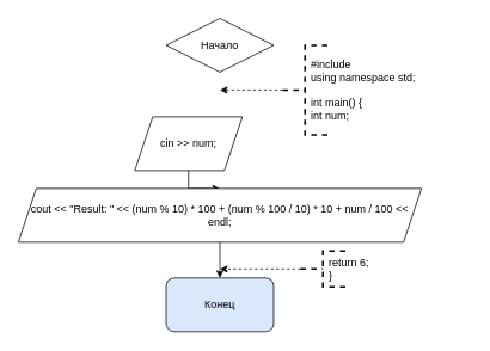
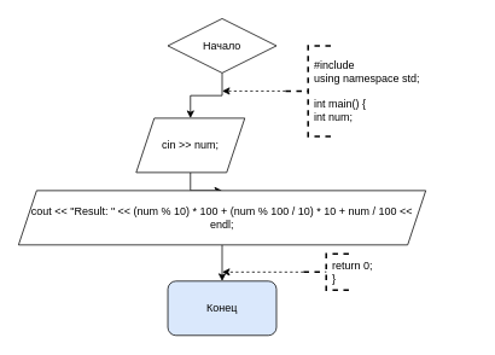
  <mxCell id="0" />
  <mxCell id="1" parent="0" />
+ <mxCell id="2" style="edgeStyle=orthogonalEdgeStyle;rounded=0;orthogonalLoop=1;jettySize=auto;html=1;" edge="1" parent="1" source="3" target="5"><mxGeometry relative="1" as="geometry" /></mxCell>
  <mxCell id="3" value="Начало" style="rhombus;whiteSpace=wrap;html=1;" vertex="1" parent="1"><mxGeometry x="185" y="20" width="120" height="60" as="geometry" /></mxCell>
  <mxCell id="4" style="edgeStyle=orthogonalEdgeStyle;rounded=0;orthogonalLoop=1;jettySize=auto;html=1;" edge="1" parent="1" source="5" target="7"><mxGeometry relative="1" as="geometry" /></mxCell>
  <mxCell id="5" value="cin &amp;gt;&amp;gt; num;" style="shape=parallelogram;perimeter=parallelogramPerimeter;whiteSpace=wrap;html=1;fixedSize=1;" vertex="1" parent="1"><mxGeometry x="150" y="130" width="120" height="60" as="geometry" /></mxCell>
  <mxCell id="6" style="edgeStyle=orthogonalEdgeStyle;rounded=0;orthogonalLoop=1;jettySize=auto;html=1;entryX=0.5;entryY=0;entryDx=0;entryDy=0;" edge="1" parent="1" source="7" target="8"><mxGeometry relative="1" as="geometry" /></mxCell>
  <mxCell id="7" value="cout &amp;lt;&amp;lt; &quot;Result: &quot; &amp;lt;&amp;lt; (num % 10) * 100 + (num % 100 / 10) * 10 + num / 100 &amp;lt;&amp;lt; endl;" style="shape=parallelogram;perimeter=parallelogramPerimeter;whiteSpace=wrap;html=1;fixedSize=1;" vertex="1" parent="1"><mxGeometry x="20" y="210" width="450" height="60" as="geometry" /></mxCell>
  <mxCell id="8" value="Конец" style="rounded=1;whiteSpace=wrap;html=1;fillColor=#dae8fc;" vertex="1" parent="1"><mxGeometry x="185" y="310" width="120" height="60" as="geometry" /></mxCell>
  <mxCell id="9" style="edgeStyle=orthogonalEdgeStyle;rounded=0;orthogonalLoop=1;jettySize=auto;html=1;dashed=1;" edge="1" parent="1" source="10"><mxGeometry relative="1" as="geometry"><mxPoint x="245" y="100" as="targetPoint" /></mxGeometry></mxCell>
  <mxCell id="10" value="" style="strokeWidth=2;html=1;shape=mxgraph.flowchart.annotation_2;align=left;labelPosition=right;pointerEvents=1;dashed=1;" vertex="1" parent="1"><mxGeometry x="315" y="50" width="50" height="100" as="geometry" /></mxCell>
  <mxCell id="11" value="#include&lt;br&gt;using namespace std;&lt;br&gt;&lt;br&gt;int main() {&lt;br&gt;int num;" style="text;html=1;strokeColor=none;fillColor=none;align=left;verticalAlign=middle;whiteSpace=wrap;rounded=0;dashed=1;" vertex="1" parent="1"><mxGeometry x="345" y="50" width="180" height="100" as="geometry" /></mxCell>
  <mxCell id="12" style="edgeStyle=orthogonalEdgeStyle;rounded=0;orthogonalLoop=1;jettySize=auto;html=1;dashed=1;" edge="1" parent="1" source="13"><mxGeometry relative="1" as="geometry"><mxPoint x="245" y="300" as="targetPoint" /></mxGeometry></mxCell>
  <mxCell id="13" value="" style="strokeWidth=2;html=1;shape=mxgraph.flowchart.annotation_2;align=left;labelPosition=right;pointerEvents=1;dashed=1;" vertex="1" parent="1"><mxGeometry x="335" y="280" width="50" height="40" as="geometry" /></mxCell>
- <mxCell id="14" value="return 6;&lt;br&gt;}" style="text;html=1;strokeColor=none;fillColor=none;align=left;verticalAlign=middle;whiteSpace=wrap;rounded=0;dashed=1;" vertex="1" parent="1"><mxGeometry x="365" y="280" width="90" height="40" as="geometry" /></mxCell>
+ <mxCell id="14" value="return 0;&lt;br&gt;}" style="text;html=1;strokeColor=none;fillColor=none;align=left;verticalAlign=middle;whiteSpace=wrap;rounded=0;dashed=1;" vertex="1" parent="1"><mxGeometry x="365" y="280" width="90" height="40" as="geometry" /></mxCell>
